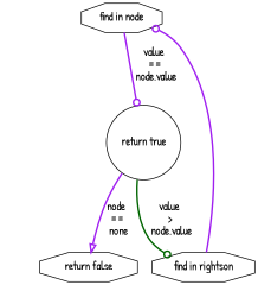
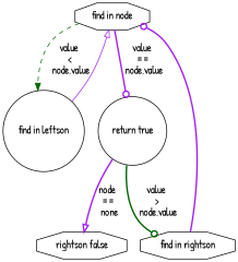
  digraph {
    fontname="Patrick Hand"
    node [fontname="Patrick Hand" shape=octagon]
    edge [arrowhead=odot color=purple fontname="Patrick Hand" style=bold]
    n1 [label="find in node"]
+   n2 [label="find in leftson" shape=circle]
    n3 [label="return true" shape=circle]
-   n4 [label="return false"]
+   n4 [label="rightson false"]
    n5 [label="find in rightson"]
+   n1 -> n2 [arrowhead=normal color=darkgreen label="value \n<\n node.value" style=dashed]
    n1 -> n3 [label="value \n==\n node.value"]
+   n2 -> n1 [arrowhead=onormal style=solid]
    n3 -> n4 [arrowhead=onormal label="node \n==\n none"]
    n3 -> n5 [color=darkgreen label="value \n>\n node.value"]
    n5 -> n1
  }
